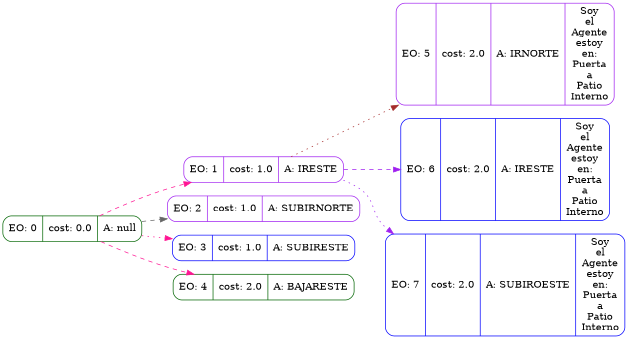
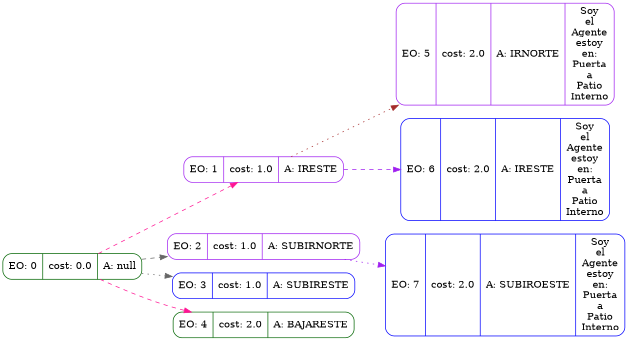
  digraph {
    rankdir=LR
    node [color=purple shape=Mrecord]
    edge [color=deeppink style=dashed]
    n1 [color=darkgreen label="{EO: 0|cost: 0.0|A: null}"]
    n2 [label="{EO: 1|cost: 1.0|A: IRESTE}"]
    n3 [label="{EO: 2|cost: 1.0|A: SUBIRNORTE}"]
    n4 [color=blue label="{EO: 3|cost: 1.0|A: SUBIRESTE}"]
    n5 [color=darkgreen label="{EO: 4|cost: 2.0|A: BAJARESTE}"]
    n6 [label="{EO: 5|cost: 2.0|A: IRNORTE|Soy\nel\nAgente\nestoy\nen:\nPuerta\na\nPatio\nInterno}"]
    n7 [color=blue label="{EO: 6|cost: 2.0|A: IRESTE|Soy\nel\nAgente\nestoy\nen:\nPuerta\na\nPatio\nInterno}"]
    n8 [color=blue label="{EO: 7|cost: 2.0|A: SUBIROESTE|Soy\nel\nAgente\nestoy\nen:\nPuerta\na\nPatio\nInterno}"]
    n1 -> n2
    n1 -> n3 [color=gray40]
-   n1 -> n4 [style=dotted]
+   n1 -> n4 [color=gray40 style=dotted]
    n1 -> n5
    n2 -> n6 [color=brown style=dotted]
    n2 -> n7 [color=purple]
-   n2 -> n8 [color=purple style=dotted]
+   n3 -> n8 [color=purple style=dotted]
  }
